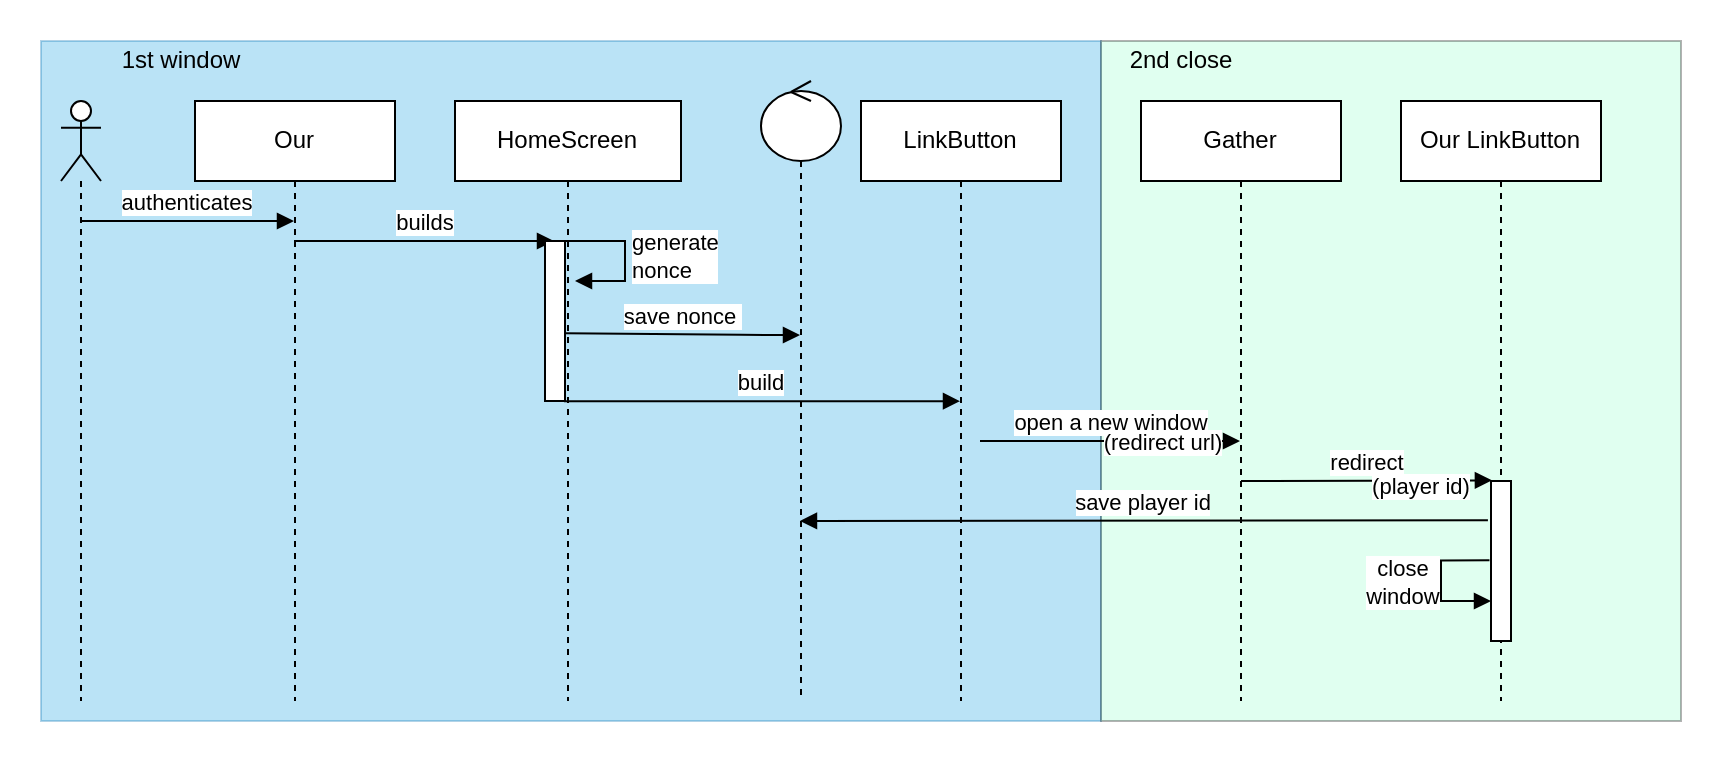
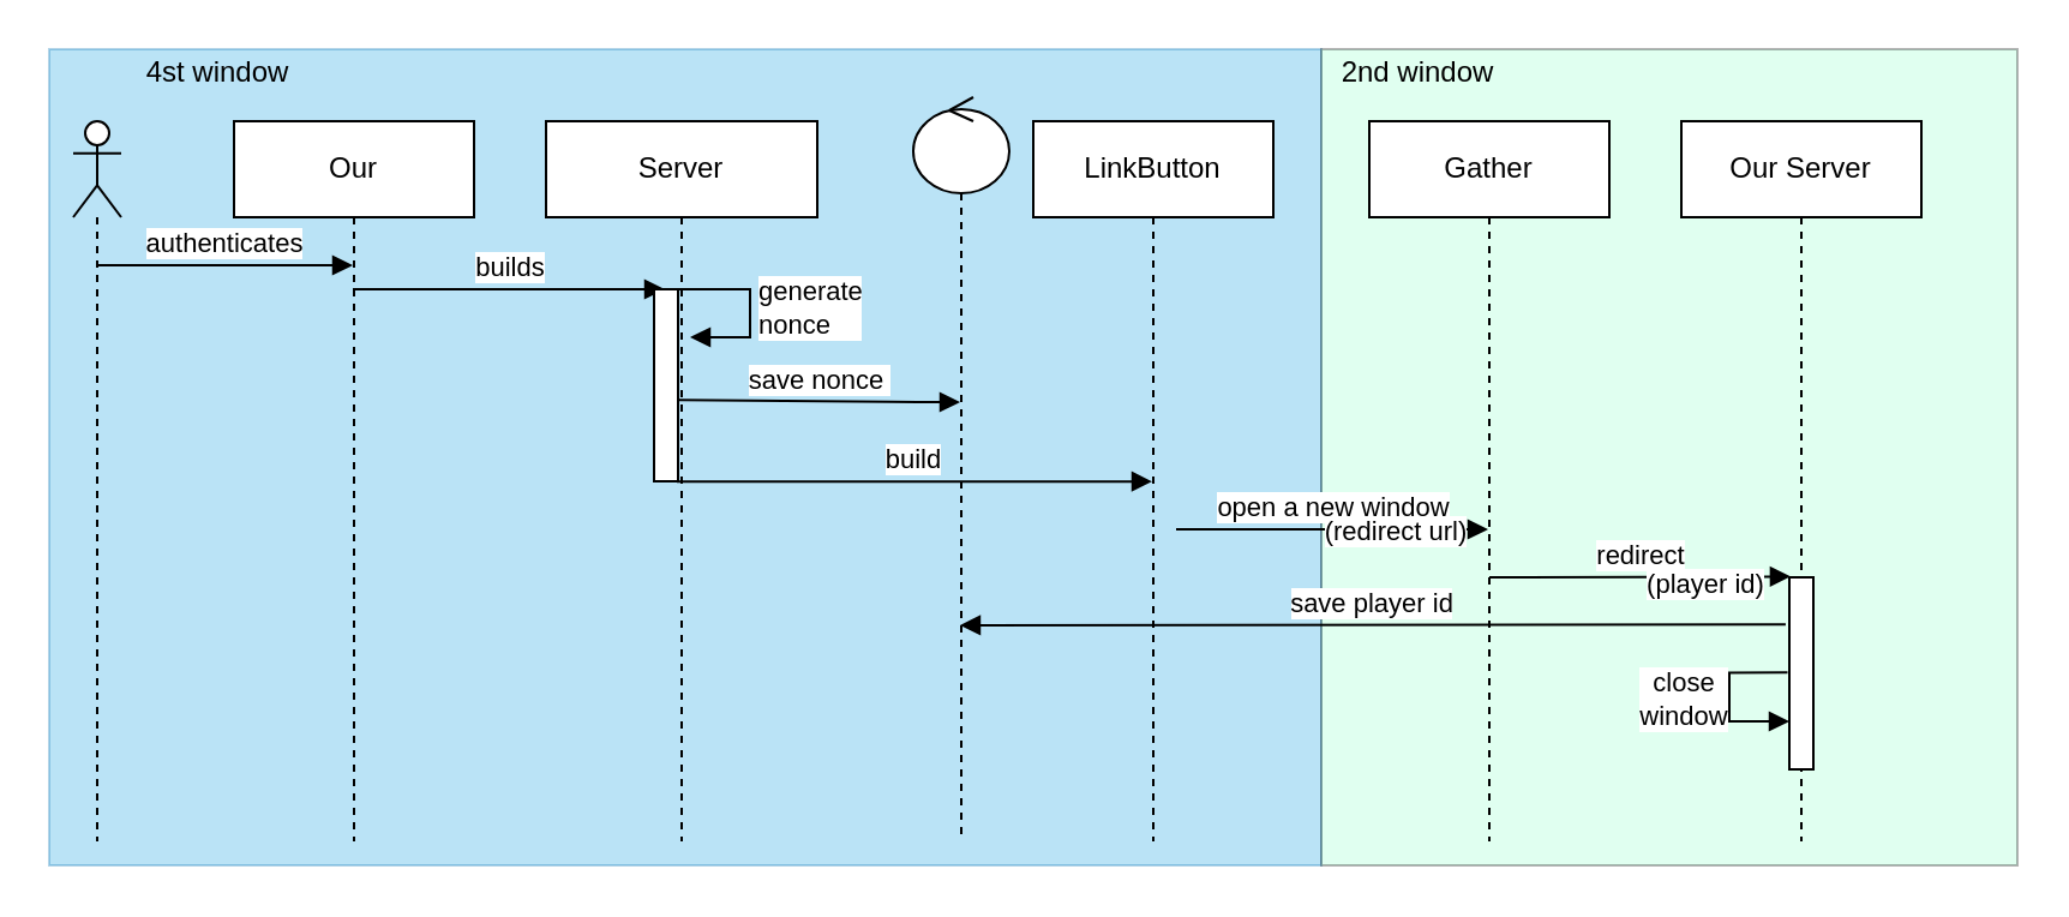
  <mxCell id="0" />
  <mxCell id="1" parent="0" />
  <mxCell id="2" value="" style="whiteSpace=wrap;html=1;fillColor=#1ba1e2;opacity=30;fontColor=#ffffff;strokeColor=#006EAF;" vertex="1" parent="1"><mxGeometry width="530" height="340" as="geometry" x="20" y="20" /></mxCell>
  <mxCell id="3" value="" style="whiteSpace=wrap;html=1;fillColor=#99FFCC;opacity=30;" vertex="1" parent="1"><mxGeometry x="550" width="290" height="340" as="geometry" y="20" /></mxCell>
  <mxCell id="4" value="Our" style="shape=umlLifeline;perimeter=lifelinePerimeter;whiteSpace=wrap;html=1;container=1;collapsible=0;recursiveResize=0;outlineConnect=0;" vertex="1" parent="1"><mxGeometry x="97" y="50" width="100" height="300" as="geometry" /></mxCell>
  <mxCell id="5" value="builds" style="html=1;verticalAlign=bottom;endArrow=block;" edge="1" parent="4"><mxGeometry width="80" relative="1" as="geometry"><mxPoint x="49.5" y="70" as="sourcePoint" /><mxPoint x="179.5" y="70" as="targetPoint" /></mxGeometry></mxCell>
- <mxCell id="6" value="HomeScreen" style="shape=umlLifeline;perimeter=lifelinePerimeter;whiteSpace=wrap;html=1;container=1;collapsible=0;recursiveResize=0;outlineConnect=0;" vertex="1" parent="1"><mxGeometry x="227" y="50" width="113" height="300" as="geometry" /></mxCell>
+ <mxCell id="6" value="Server" style="shape=umlLifeline;perimeter=lifelinePerimeter;whiteSpace=wrap;html=1;container=1;collapsible=0;recursiveResize=0;outlineConnect=0;" vertex="1" parent="1"><mxGeometry x="227" y="50" width="113" height="300" as="geometry" /></mxCell>
  <mxCell id="7" value="" style="html=1;points=[];perimeter=orthogonalPerimeter;" vertex="1" parent="6"><mxGeometry x="45" y="70" width="10" height="80" as="geometry" /></mxCell>
  <mxCell id="8" value="generate &lt;br&gt;nonce" style="edgeStyle=orthogonalEdgeStyle;html=1;align=left;spacingLeft=2;endArrow=block;rounded=0;entryX=1;entryY=0;" edge="1" parent="6"><mxGeometry relative="1" as="geometry"><mxPoint x="55" y="70" as="sourcePoint" /><Array as="points"><mxPoint x="85" y="70" /></Array><mxPoint x="60" y="90" as="targetPoint" /></mxGeometry></mxCell>
  <mxCell id="9" value="LinkButton" style="shape=umlLifeline;perimeter=lifelinePerimeter;whiteSpace=wrap;html=1;container=1;collapsible=0;recursiveResize=0;outlineConnect=0;" vertex="1" parent="1"><mxGeometry x="430" y="50" width="100" height="300" as="geometry" /></mxCell>
  <mxCell id="10" value="Gather" style="shape=umlLifeline;perimeter=lifelinePerimeter;whiteSpace=wrap;html=1;container=1;collapsible=0;recursiveResize=0;outlineConnect=0;" vertex="1" parent="1"><mxGeometry x="570" y="50" width="100" height="300" as="geometry" /></mxCell>
  <mxCell id="11" value="open a new window" style="html=1;verticalAlign=bottom;endArrow=block;" edge="1" parent="10"><mxGeometry width="80" relative="1" as="geometry"><mxPoint x="-80.5" y="170" as="sourcePoint" /><mxPoint x="49.5" y="170" as="targetPoint" /></mxGeometry></mxCell>
  <mxCell id="12" value="(redirect url)" style="edgeLabel;html=1;align=center;verticalAlign=middle;resizable=0;points=[];" vertex="1" connectable="0" parent="11"><mxGeometry x="0.473" y="-3" relative="1" as="geometry"><mxPoint x="-5" y="-3" as="offset" /></mxGeometry></mxCell>
  <mxCell id="13" value="save player id" style="html=1;verticalAlign=bottom;endArrow=block;exitX=-0.154;exitY=0.246;exitDx=0;exitDy=0;exitPerimeter=0;" edge="1" parent="10" source="17"><mxGeometry width="80" relative="1" as="geometry"><mxPoint x="179.5" y="210" as="sourcePoint" /><mxPoint x="-170.5" y="210" as="targetPoint" /></mxGeometry></mxCell>
- <mxCell id="14" value="Our LinkButton" style="shape=umlLifeline;perimeter=lifelinePerimeter;whiteSpace=wrap;html=1;container=1;collapsible=0;recursiveResize=0;outlineConnect=0;" vertex="1" parent="1"><mxGeometry x="700" y="50" width="100" height="300" as="geometry" /></mxCell>
+ <mxCell id="14" value="Our Server" style="shape=umlLifeline;perimeter=lifelinePerimeter;whiteSpace=wrap;html=1;container=1;collapsible=0;recursiveResize=0;outlineConnect=0;" vertex="1" parent="1"><mxGeometry x="700" y="50" width="100" height="300" as="geometry" /></mxCell>
  <mxCell id="15" value="redirect" style="html=1;verticalAlign=bottom;endArrow=block;entryX=0.046;entryY=-0.004;entryDx=0;entryDy=0;entryPerimeter=0;" edge="1" parent="14" target="17"><mxGeometry width="80" relative="1" as="geometry"><mxPoint x="-80" y="190" as="sourcePoint" /><mxPoint x="50" y="190" as="targetPoint" /></mxGeometry></mxCell>
  <mxCell id="16" value="(player id)" style="edgeLabel;html=1;align=center;verticalAlign=middle;resizable=0;points=[];" vertex="1" connectable="0" parent="15"><mxGeometry x="0.454" y="-2" relative="1" as="geometry"><mxPoint x="-2" y="1" as="offset" /></mxGeometry></mxCell>
  <mxCell id="17" value="" style="html=1;points=[];perimeter=orthogonalPerimeter;" vertex="1" parent="14"><mxGeometry x="45" y="190" width="10" height="80" as="geometry" /></mxCell>
  <mxCell id="18" value="" style="edgeStyle=orthogonalEdgeStyle;html=1;align=left;spacingLeft=2;endArrow=block;rounded=0;entryX=1;entryY=0;exitX=-0.076;exitY=0.496;exitDx=0;exitDy=0;exitPerimeter=0;" edge="1" parent="14" source="17"><mxGeometry relative="1" as="geometry"><mxPoint x="40" y="230" as="sourcePoint" /><Array as="points"><mxPoint x="20" y="230" /><mxPoint x="20" y="250" /></Array><mxPoint x="45" y="250" as="targetPoint" /></mxGeometry></mxCell>
  <mxCell id="19" value="close&lt;br&gt;window" style="edgeLabel;html=1;align=center;verticalAlign=middle;resizable=0;points=[];" vertex="1" connectable="0" parent="18"><mxGeometry x="-0.083" y="-2" relative="1" as="geometry"><mxPoint x="-18" y="3" as="offset" /></mxGeometry></mxCell>
  <mxCell id="20" value="" style="shape=umlLifeline;participant=umlActor;perimeter=lifelinePerimeter;whiteSpace=wrap;html=1;container=1;collapsible=0;recursiveResize=0;verticalAlign=top;spacingTop=36;outlineConnect=0;" vertex="1" parent="1"><mxGeometry x="30" y="50" width="20" height="300" as="geometry" /></mxCell>
  <mxCell id="21" value="authenticates" style="html=1;verticalAlign=bottom;endArrow=block;" edge="1" parent="20" target="4"><mxGeometry width="80" relative="1" as="geometry"><mxPoint x="10" y="60" as="sourcePoint" /><mxPoint x="90" y="60" as="targetPoint" /></mxGeometry></mxCell>
  <mxCell id="22" value="" style="shape=umlLifeline;participant=umlControl;perimeter=lifelinePerimeter;whiteSpace=wrap;html=1;container=1;collapsible=0;recursiveResize=0;verticalAlign=top;spacingTop=36;outlineConnect=0;" vertex="1" parent="1"><mxGeometry x="380" y="40" width="40" height="310" as="geometry" /></mxCell>
  <mxCell id="23" value="save nonce&amp;nbsp;" style="html=1;verticalAlign=bottom;endArrow=block;exitX=1.046;exitY=0.576;exitDx=0;exitDy=0;exitPerimeter=0;" edge="1" parent="1" source="7" target="22"><mxGeometry width="80" relative="1" as="geometry"><mxPoint x="410" y="199.5" as="sourcePoint" /><mxPoint x="543.5" y="199.5" as="targetPoint" /><Array as="points"><mxPoint x="380" y="167" /></Array></mxGeometry></mxCell>
  <mxCell id="24" value="build" style="html=1;verticalAlign=bottom;endArrow=block;exitX=0.946;exitY=1.001;exitDx=0;exitDy=0;exitPerimeter=0;" edge="1" parent="1" source="7" target="9"><mxGeometry width="80" relative="1" as="geometry"><mxPoint x="285.98" y="199.29" as="sourcePoint" /><mxPoint x="514.02" y="200.71" as="targetPoint" /><Array as="points" /></mxGeometry></mxCell>
- <mxCell id="25" value="2nd close" style="text;html=1;align=center;verticalAlign=middle;resizable=0;points=[];autosize=1;strokeColor=none;fillColor=none;" vertex="1" parent="1"><mxGeometry x="550" width="80" height="20" as="geometry" y="20" /></mxCell>
- <mxCell id="26" value="1st window" style="text;html=1;align=center;verticalAlign=middle;resizable=0;points=[];autosize=1;strokeColor=none;fillColor=none;" vertex="1" parent="1"><mxGeometry x="55" width="70" height="20" as="geometry" y="20" /></mxCell>
+ <mxCell id="25" value="2nd window" style="text;html=1;align=center;verticalAlign=middle;resizable=0;points=[];autosize=1;strokeColor=none;fillColor=none;" vertex="1" parent="1"><mxGeometry x="550" width="80" height="20" as="geometry" y="20" /></mxCell>
+ <mxCell id="26" value="4st window" style="text;html=1;align=center;verticalAlign=middle;resizable=0;points=[];autosize=1;strokeColor=none;fillColor=none;" vertex="1" parent="1"><mxGeometry x="55" width="70" height="20" as="geometry" y="20" /></mxCell>
